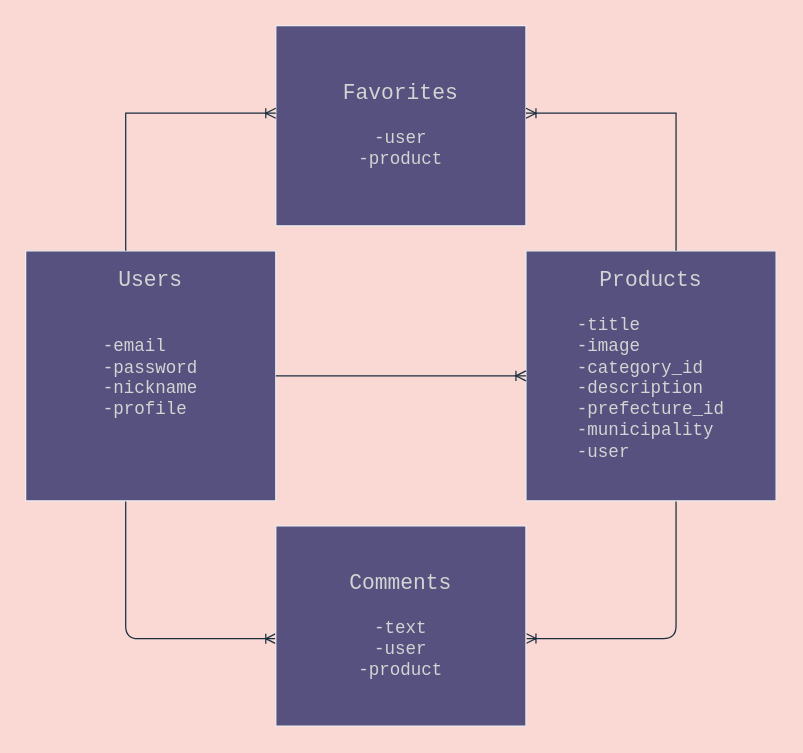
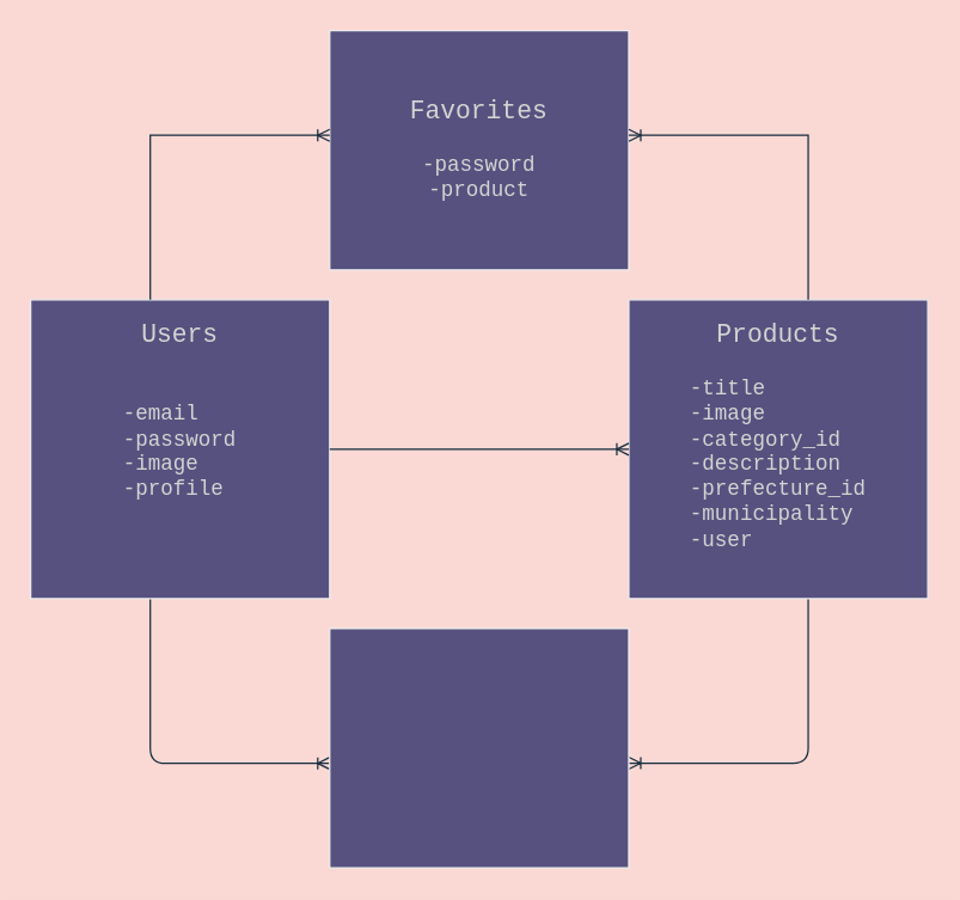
  <mxCell id="0" />
  <mxCell id="1" parent="0" />
  <mxCell id="2" style="edgeStyle=orthogonalEdgeStyle;curved=0;rounded=1;sketch=0;orthogonalLoop=1;jettySize=auto;html=1;strokeColor=#182E3E;endArrow=ERoneToMany;endFill=0;labelBackgroundColor=#FAD9D5;" parent="1" source="3" target="11" edge="1"><mxGeometry relative="1" as="geometry"><Array as="points"><mxPoint x="540" y="510" /></Array></mxGeometry></mxCell>
  <mxCell id="3" value="" style="shape=table;html=1;whiteSpace=wrap;startSize=0;container=1;collapsible=0;childLayout=tableLayout;fillColor=#56517E;strokeColor=#EEEEEE;fontColor=#FFFFFF;" parent="1" vertex="1"><mxGeometry x="420" y="200" width="200" height="200" as="geometry" /></mxCell>
  <mxCell id="4" value="" style="shape=partialRectangle;html=1;whiteSpace=wrap;collapsible=0;dropTarget=0;pointerEvents=0;fillColor=none;top=0;left=0;bottom=0;right=0;points=[[0,0.5],[1,0.5]];portConstraint=eastwest;strokeColor=#EEEEEE;fontColor=#FFFFFF;" parent="3" vertex="1"><mxGeometry width="200" height="200" as="geometry" /></mxCell>
  <mxCell id="5" value="&lt;div style=&quot;color: rgb(212 , 212 , 212) ; font-family: &amp;#34;menlo&amp;#34; , &amp;#34;monaco&amp;#34; , &amp;#34;courier new&amp;#34; , monospace ; font-style: normal ; font-weight: 400 ; letter-spacing: normal ; text-align: center ; text-indent: 0px ; text-transform: none ; word-spacing: 0px&quot;&gt;&lt;font style=&quot;font-size: 17px&quot;&gt;Products&lt;/font&gt;&lt;/div&gt;&lt;div style=&quot;color: rgb(212 , 212 , 212) ; font-family: &amp;#34;menlo&amp;#34; , &amp;#34;monaco&amp;#34; , &amp;#34;courier new&amp;#34; , monospace ; font-style: normal ; font-weight: 400 ; letter-spacing: normal ; text-align: center ; text-indent: 0px ; text-transform: none ; word-spacing: 0px ; font-size: 14px&quot;&gt;&lt;font style=&quot;font-size: 14px&quot;&gt;&lt;br&gt;&lt;/font&gt;&lt;/div&gt;&lt;div style=&quot;text-align: left ; color: rgb(212 , 212 , 212) ; font-family: &amp;#34;menlo&amp;#34; , &amp;#34;monaco&amp;#34; , &amp;#34;courier new&amp;#34; , monospace ; font-style: normal ; font-weight: 400 ; letter-spacing: normal ; text-indent: 0px ; text-transform: none ; word-spacing: 0px ; font-size: 14px&quot;&gt;&lt;font style=&quot;font-size: 14px&quot;&gt;-title&lt;/font&gt;&lt;/div&gt;&lt;div style=&quot;text-align: left ; color: rgb(212 , 212 , 212) ; font-family: &amp;#34;menlo&amp;#34; , &amp;#34;monaco&amp;#34; , &amp;#34;courier new&amp;#34; , monospace ; font-style: normal ; font-weight: 400 ; letter-spacing: normal ; text-indent: 0px ; text-transform: none ; word-spacing: 0px ; font-size: 14px&quot;&gt;&lt;font style=&quot;font-size: 14px&quot;&gt;-image&lt;/font&gt;&lt;/div&gt;&lt;div style=&quot;text-align: left ; color: rgb(212 , 212 , 212) ; font-family: &amp;#34;menlo&amp;#34; , &amp;#34;monaco&amp;#34; , &amp;#34;courier new&amp;#34; , monospace ; font-style: normal ; font-weight: 400 ; letter-spacing: normal ; text-indent: 0px ; text-transform: none ; word-spacing: 0px ; font-size: 14px&quot;&gt;&lt;font style=&quot;font-size: 14px&quot;&gt;-category_id&lt;/font&gt;&lt;/div&gt;&lt;div style=&quot;text-align: left ; color: rgb(212 , 212 , 212) ; font-family: &amp;#34;menlo&amp;#34; , &amp;#34;monaco&amp;#34; , &amp;#34;courier new&amp;#34; , monospace ; font-style: normal ; font-weight: 400 ; letter-spacing: normal ; text-indent: 0px ; text-transform: none ; word-spacing: 0px ; font-size: 14px&quot;&gt;&lt;font style=&quot;font-size: 14px&quot;&gt;-description&lt;/font&gt;&lt;/div&gt;&lt;div style=&quot;text-align: left ; color: rgb(212 , 212 , 212) ; font-family: &amp;#34;menlo&amp;#34; , &amp;#34;monaco&amp;#34; , &amp;#34;courier new&amp;#34; , monospace ; font-style: normal ; font-weight: 400 ; letter-spacing: normal ; text-indent: 0px ; text-transform: none ; word-spacing: 0px ; font-size: 14px&quot;&gt;&lt;font style=&quot;font-size: 14px&quot;&gt;-prefecture_id&lt;/font&gt;&lt;/div&gt;&lt;div style=&quot;text-align: left ; color: rgb(212 , 212 , 212) ; font-family: &amp;#34;menlo&amp;#34; , &amp;#34;monaco&amp;#34; , &amp;#34;courier new&amp;#34; , monospace ; font-style: normal ; font-weight: 400 ; letter-spacing: normal ; text-indent: 0px ; text-transform: none ; word-spacing: 0px ; font-size: 14px&quot;&gt;&lt;font style=&quot;font-size: 14px&quot;&gt;-municipality&lt;/font&gt;&lt;/div&gt;&lt;div style=&quot;text-align: left ; color: rgb(212 , 212 , 212) ; font-family: &amp;#34;menlo&amp;#34; , &amp;#34;monaco&amp;#34; , &amp;#34;courier new&amp;#34; , monospace ; font-style: normal ; font-weight: 400 ; letter-spacing: normal ; text-indent: 0px ; text-transform: none ; word-spacing: 0px ; font-size: 14px&quot;&gt;&lt;font style=&quot;font-size: 14px&quot;&gt;-user&lt;/font&gt;&lt;/div&gt;&lt;div style=&quot;text-align: left ; color: rgb(212 , 212 , 212) ; font-family: &amp;#34;menlo&amp;#34; , &amp;#34;monaco&amp;#34; , &amp;#34;courier new&amp;#34; , monospace ; font-style: normal ; font-weight: 400 ; letter-spacing: normal ; text-indent: 0px ; text-transform: none ; word-spacing: 0px ; font-size: 14px&quot;&gt;&lt;font style=&quot;font-size: 14px&quot;&gt;&lt;br&gt;&lt;/font&gt;&lt;/div&gt;" style="shape=partialRectangle;html=1;whiteSpace=wrap;connectable=0;overflow=hidden;fillColor=none;top=0;left=0;bottom=0;right=0;strokeColor=#EEEEEE;fontColor=#FFFFFF;" parent="4" vertex="1"><mxGeometry width="200" height="200" as="geometry" /></mxCell>
  <mxCell id="6" style="edgeStyle=orthogonalEdgeStyle;curved=0;rounded=1;sketch=0;orthogonalLoop=1;jettySize=auto;html=1;entryX=0;entryY=0.563;entryDx=0;entryDy=0;entryPerimeter=0;strokeColor=#182E3E;endArrow=ERoneToMany;endFill=0;labelBackgroundColor=#FAD9D5;" parent="1" source="7" target="11" edge="1"><mxGeometry relative="1" as="geometry"><Array as="points"><mxPoint x="100" y="510" /></Array></mxGeometry></mxCell>
  <mxCell id="7" value="" style="shape=table;html=1;whiteSpace=wrap;startSize=0;container=1;collapsible=0;childLayout=tableLayout;fillColor=#56517E;strokeColor=#EEEEEE;fontColor=#FFFFFF;" parent="1" vertex="1"><mxGeometry x="20" y="200" width="200" height="200" as="geometry" /></mxCell>
  <mxCell id="8" value="" style="shape=partialRectangle;html=1;whiteSpace=wrap;collapsible=0;dropTarget=0;pointerEvents=0;fillColor=none;top=0;left=0;bottom=0;right=0;points=[[0,0.5],[1,0.5]];portConstraint=eastwest;strokeColor=#EEEEEE;fontColor=#FFFFFF;" parent="7" vertex="1"><mxGeometry width="200" height="200" as="geometry" /></mxCell>
- <mxCell id="9" value="&lt;div style=&quot;color: rgb(212 , 212 , 212) ; font-family: &amp;#34;menlo&amp;#34; , &amp;#34;monaco&amp;#34; , &amp;#34;courier new&amp;#34; , monospace ; font-style: normal ; font-weight: 400 ; letter-spacing: normal ; text-align: center ; text-indent: 0px ; text-transform: none ; word-spacing: 0px&quot;&gt;&lt;span style=&quot;color: rgb(212 , 212 , 212)&quot;&gt;&lt;font style=&quot;font-size: 17px&quot;&gt;Users&lt;/font&gt;&lt;/span&gt;&lt;/div&gt;&lt;div style=&quot;color: rgb(212 , 212 , 212) ; font-family: &amp;#34;menlo&amp;#34; , &amp;#34;monaco&amp;#34; , &amp;#34;courier new&amp;#34; , monospace ; font-style: normal ; font-weight: 400 ; letter-spacing: normal ; text-align: center ; text-indent: 0px ; text-transform: none ; word-spacing: 0px ; font-size: 14px&quot;&gt;&lt;br&gt;&lt;/div&gt;&lt;div style=&quot;color: rgb(212 , 212 , 212) ; font-family: &amp;#34;menlo&amp;#34; , &amp;#34;monaco&amp;#34; , &amp;#34;courier new&amp;#34; , monospace ; font-style: normal ; font-weight: 400 ; letter-spacing: normal ; text-align: center ; text-indent: 0px ; text-transform: none ; word-spacing: 0px ; font-size: 14px&quot;&gt;&lt;br&gt;&lt;/div&gt;&lt;div style=&quot;text-align: left ; color: rgb(212 , 212 , 212) ; font-family: &amp;#34;menlo&amp;#34; , &amp;#34;monaco&amp;#34; , &amp;#34;courier new&amp;#34; , monospace ; font-style: normal ; font-weight: 400 ; letter-spacing: normal ; text-indent: 0px ; text-transform: none ; word-spacing: 0px ; font-size: 14px&quot;&gt;&lt;span style=&quot;color: rgb(212 , 212 , 212)&quot;&gt;&lt;font style=&quot;font-size: 14px&quot;&gt;-email&lt;/font&gt;&lt;/span&gt;&lt;/div&gt;&lt;div style=&quot;text-align: left ; color: rgb(212 , 212 , 212) ; font-family: &amp;#34;menlo&amp;#34; , &amp;#34;monaco&amp;#34; , &amp;#34;courier new&amp;#34; , monospace ; font-style: normal ; font-weight: 400 ; letter-spacing: normal ; text-indent: 0px ; text-transform: none ; word-spacing: 0px ; font-size: 14px&quot;&gt;&lt;font style=&quot;font-size: 14px&quot;&gt;-password&lt;/font&gt;&lt;/div&gt;&lt;div style=&quot;text-align: left ; color: rgb(212 , 212 , 212) ; font-family: &amp;#34;menlo&amp;#34; , &amp;#34;monaco&amp;#34; , &amp;#34;courier new&amp;#34; , monospace ; font-style: normal ; font-weight: 400 ; letter-spacing: normal ; text-indent: 0px ; text-transform: none ; word-spacing: 0px ; font-size: 14px&quot;&gt;&lt;font style=&quot;font-size: 14px&quot;&gt;-nickname&lt;/font&gt;&lt;/div&gt;&lt;div style=&quot;text-align: left ; color: rgb(212 , 212 , 212) ; font-family: &amp;#34;menlo&amp;#34; , &amp;#34;monaco&amp;#34; , &amp;#34;courier new&amp;#34; , monospace ; font-style: normal ; font-weight: 400 ; letter-spacing: normal ; text-indent: 0px ; text-transform: none ; word-spacing: 0px ; font-size: 14px&quot;&gt;&lt;font style=&quot;font-size: 14px&quot;&gt;-profile&lt;/font&gt;&lt;/div&gt;&lt;div style=&quot;text-align: left ; color: rgb(212 , 212 , 212) ; font-family: &amp;#34;menlo&amp;#34; , &amp;#34;monaco&amp;#34; , &amp;#34;courier new&amp;#34; , monospace ; font-style: normal ; font-weight: 400 ; letter-spacing: normal ; text-indent: 0px ; text-transform: none ; word-spacing: 0px ; font-size: 14px&quot;&gt;&lt;font style=&quot;font-size: 14px&quot;&gt;&lt;br&gt;&lt;/font&gt;&lt;/div&gt;&lt;div style=&quot;text-align: left ; color: rgb(212 , 212 , 212) ; font-family: &amp;#34;menlo&amp;#34; , &amp;#34;monaco&amp;#34; , &amp;#34;courier new&amp;#34; , monospace ; font-style: normal ; font-weight: 400 ; letter-spacing: normal ; text-indent: 0px ; text-transform: none ; word-spacing: 0px ; font-size: 14px&quot;&gt;&lt;font style=&quot;font-size: 14px&quot;&gt;&lt;br&gt;&lt;/font&gt;&lt;/div&gt;&lt;div style=&quot;text-align: left ; color: rgb(212 , 212 , 212) ; font-family: &amp;#34;menlo&amp;#34; , &amp;#34;monaco&amp;#34; , &amp;#34;courier new&amp;#34; , monospace ; font-style: normal ; font-weight: 400 ; letter-spacing: normal ; text-indent: 0px ; text-transform: none ; word-spacing: 0px ; font-size: 14px&quot;&gt;&lt;font style=&quot;font-size: 14px&quot;&gt;&lt;br&gt;&lt;/font&gt;&lt;/div&gt;" style="shape=partialRectangle;html=1;whiteSpace=wrap;connectable=0;overflow=hidden;fillColor=none;top=0;left=0;bottom=0;right=0;strokeColor=#EEEEEE;fontColor=#FFFFFF;" parent="8" vertex="1"><mxGeometry width="200" height="200" as="geometry" /></mxCell>
+ <mxCell id="9" value="&lt;div style=&quot;color: rgb(212 , 212 , 212) ; font-family: &amp;#34;menlo&amp;#34; , &amp;#34;monaco&amp;#34; , &amp;#34;courier new&amp;#34; , monospace ; font-style: normal ; font-weight: 400 ; letter-spacing: normal ; text-align: center ; text-indent: 0px ; text-transform: none ; word-spacing: 0px&quot;&gt;&lt;span style=&quot;color: rgb(212 , 212 , 212)&quot;&gt;&lt;font style=&quot;font-size: 17px&quot;&gt;Users&lt;/font&gt;&lt;/span&gt;&lt;/div&gt;&lt;div style=&quot;color: rgb(212 , 212 , 212) ; font-family: &amp;#34;menlo&amp;#34; , &amp;#34;monaco&amp;#34; , &amp;#34;courier new&amp;#34; , monospace ; font-style: normal ; font-weight: 400 ; letter-spacing: normal ; text-align: center ; text-indent: 0px ; text-transform: none ; word-spacing: 0px ; font-size: 14px&quot;&gt;&lt;br&gt;&lt;/div&gt;&lt;div style=&quot;color: rgb(212 , 212 , 212) ; font-family: &amp;#34;menlo&amp;#34; , &amp;#34;monaco&amp;#34; , &amp;#34;courier new&amp;#34; , monospace ; font-style: normal ; font-weight: 400 ; letter-spacing: normal ; text-align: center ; text-indent: 0px ; text-transform: none ; word-spacing: 0px ; font-size: 14px&quot;&gt;&lt;br&gt;&lt;/div&gt;&lt;div style=&quot;text-align: left ; color: rgb(212 , 212 , 212) ; font-family: &amp;#34;menlo&amp;#34; , &amp;#34;monaco&amp;#34; , &amp;#34;courier new&amp;#34; , monospace ; font-style: normal ; font-weight: 400 ; letter-spacing: normal ; text-indent: 0px ; text-transform: none ; word-spacing: 0px ; font-size: 14px&quot;&gt;&lt;span style=&quot;color: rgb(212 , 212 , 212)&quot;&gt;&lt;font style=&quot;font-size: 14px&quot;&gt;-email&lt;/font&gt;&lt;/span&gt;&lt;/div&gt;&lt;div style=&quot;text-align: left ; color: rgb(212 , 212 , 212) ; font-family: &amp;#34;menlo&amp;#34; , &amp;#34;monaco&amp;#34; , &amp;#34;courier new&amp;#34; , monospace ; font-style: normal ; font-weight: 400 ; letter-spacing: normal ; text-indent: 0px ; text-transform: none ; word-spacing: 0px ; font-size: 14px&quot;&gt;&lt;font style=&quot;font-size: 14px&quot;&gt;-password&lt;/font&gt;&lt;/div&gt;&lt;div style=&quot;text-align: left ; color: rgb(212 , 212 , 212) ; font-family: &amp;#34;menlo&amp;#34; , &amp;#34;monaco&amp;#34; , &amp;#34;courier new&amp;#34; , monospace ; font-style: normal ; font-weight: 400 ; letter-spacing: normal ; text-indent: 0px ; text-transform: none ; word-spacing: 0px ; font-size: 14px&quot;&gt;&lt;font style=&quot;font-size: 14px&quot;&gt;-image&lt;/font&gt;&lt;/div&gt;&lt;div style=&quot;text-align: left ; color: rgb(212 , 212 , 212) ; font-family: &amp;#34;menlo&amp;#34; , &amp;#34;monaco&amp;#34; , &amp;#34;courier new&amp;#34; , monospace ; font-style: normal ; font-weight: 400 ; letter-spacing: normal ; text-indent: 0px ; text-transform: none ; word-spacing: 0px ; font-size: 14px&quot;&gt;&lt;font style=&quot;font-size: 14px&quot;&gt;-profile&lt;/font&gt;&lt;/div&gt;&lt;div style=&quot;text-align: left ; color: rgb(212 , 212 , 212) ; font-family: &amp;#34;menlo&amp;#34; , &amp;#34;monaco&amp;#34; , &amp;#34;courier new&amp;#34; , monospace ; font-style: normal ; font-weight: 400 ; letter-spacing: normal ; text-indent: 0px ; text-transform: none ; word-spacing: 0px ; font-size: 14px&quot;&gt;&lt;font style=&quot;font-size: 14px&quot;&gt;&lt;br&gt;&lt;/font&gt;&lt;/div&gt;&lt;div style=&quot;text-align: left ; color: rgb(212 , 212 , 212) ; font-family: &amp;#34;menlo&amp;#34; , &amp;#34;monaco&amp;#34; , &amp;#34;courier new&amp;#34; , monospace ; font-style: normal ; font-weight: 400 ; letter-spacing: normal ; text-indent: 0px ; text-transform: none ; word-spacing: 0px ; font-size: 14px&quot;&gt;&lt;font style=&quot;font-size: 14px&quot;&gt;&lt;br&gt;&lt;/font&gt;&lt;/div&gt;&lt;div style=&quot;text-align: left ; color: rgb(212 , 212 , 212) ; font-family: &amp;#34;menlo&amp;#34; , &amp;#34;monaco&amp;#34; , &amp;#34;courier new&amp;#34; , monospace ; font-style: normal ; font-weight: 400 ; letter-spacing: normal ; text-indent: 0px ; text-transform: none ; word-spacing: 0px ; font-size: 14px&quot;&gt;&lt;font style=&quot;font-size: 14px&quot;&gt;&lt;br&gt;&lt;/font&gt;&lt;/div&gt;" style="shape=partialRectangle;html=1;whiteSpace=wrap;connectable=0;overflow=hidden;fillColor=none;top=0;left=0;bottom=0;right=0;strokeColor=#EEEEEE;fontColor=#FFFFFF;" parent="8" vertex="1"><mxGeometry width="200" height="200" as="geometry" /></mxCell>
  <mxCell id="10" value="" style="shape=table;html=1;whiteSpace=wrap;startSize=0;container=1;collapsible=0;childLayout=tableLayout;fillColor=#56517E;strokeColor=#EEEEEE;fontColor=#FFFFFF;" parent="1" vertex="1"><mxGeometry x="220" y="420" width="200" height="160" as="geometry" /></mxCell>
  <mxCell id="11" value="" style="shape=partialRectangle;html=1;whiteSpace=wrap;collapsible=0;dropTarget=0;pointerEvents=0;fillColor=none;top=0;left=0;bottom=0;right=0;points=[[0,0.5],[1,0.5]];portConstraint=eastwest;strokeColor=#EEEEEE;fontColor=#FFFFFF;" parent="10" vertex="1"><mxGeometry width="200" height="160" as="geometry" /></mxCell>
- <mxCell id="12" value="&lt;div style=&quot;color: rgb(212 , 212 , 212) ; font-family: &amp;#34;menlo&amp;#34; , &amp;#34;monaco&amp;#34; , &amp;#34;courier new&amp;#34; , monospace ; font-style: normal ; font-weight: 400 ; letter-spacing: normal ; text-align: center ; text-indent: 0px ; text-transform: none ; word-spacing: 0px&quot;&gt;&lt;span style=&quot;color: rgb(212 , 212 , 212)&quot;&gt;&lt;font style=&quot;font-size: 17px&quot;&gt;Comments&lt;/font&gt;&lt;/span&gt;&lt;/div&gt;&lt;div style=&quot;color: rgb(212 , 212 , 212) ; font-family: &amp;#34;menlo&amp;#34; , &amp;#34;monaco&amp;#34; , &amp;#34;courier new&amp;#34; , monospace ; font-style: normal ; font-weight: 400 ; letter-spacing: normal ; text-align: center ; text-indent: 0px ; text-transform: none ; word-spacing: 0px ; font-size: 14px&quot;&gt;&lt;span style=&quot;color: rgb(212 , 212 , 212)&quot;&gt;&lt;font style=&quot;font-size: 14px&quot;&gt;&lt;br&gt;&lt;/font&gt;&lt;/span&gt;&lt;/div&gt;&lt;div style=&quot;color: rgb(212 , 212 , 212) ; font-family: &amp;#34;menlo&amp;#34; , &amp;#34;monaco&amp;#34; , &amp;#34;courier new&amp;#34; , monospace ; font-style: normal ; font-weight: 400 ; letter-spacing: normal ; text-align: center ; text-indent: 0px ; text-transform: none ; word-spacing: 0px ; font-size: 14px&quot;&gt;&lt;span style=&quot;color: rgb(212 , 212 , 212)&quot;&gt;&lt;font style=&quot;font-size: 14px&quot;&gt;-text&lt;/font&gt;&lt;/span&gt;&lt;/div&gt;&lt;div style=&quot;color: rgb(212 , 212 , 212) ; font-family: &amp;#34;menlo&amp;#34; , &amp;#34;monaco&amp;#34; , &amp;#34;courier new&amp;#34; , monospace ; font-style: normal ; font-weight: 400 ; letter-spacing: normal ; text-align: center ; text-indent: 0px ; text-transform: none ; word-spacing: 0px ; font-size: 14px&quot;&gt;&lt;font style=&quot;font-size: 14px&quot;&gt;-user&lt;/font&gt;&lt;/div&gt;&lt;div style=&quot;color: rgb(212 , 212 , 212) ; font-family: &amp;#34;menlo&amp;#34; , &amp;#34;monaco&amp;#34; , &amp;#34;courier new&amp;#34; , monospace ; font-style: normal ; font-weight: 400 ; letter-spacing: normal ; text-align: center ; text-indent: 0px ; text-transform: none ; word-spacing: 0px ; font-size: 14px&quot;&gt;&lt;span&gt;-product&lt;/span&gt;&lt;/div&gt;" style="shape=partialRectangle;html=1;whiteSpace=wrap;connectable=0;overflow=hidden;fillColor=none;top=0;left=0;bottom=0;right=0;strokeColor=#EEEEEE;fontColor=#FFFFFF;" parent="11" vertex="1"><mxGeometry width="200" height="160" as="geometry" /></mxCell>
  <mxCell id="13" style="edgeStyle=orthogonalEdgeStyle;curved=0;rounded=1;sketch=0;orthogonalLoop=1;jettySize=auto;html=1;strokeColor=#182E3E;endArrow=ERoneToMany;endFill=0;labelBackgroundColor=#FAD9D5;" parent="1" source="8" target="4" edge="1"><mxGeometry relative="1" as="geometry" /></mxCell>
  <mxCell id="14" value="" style="shape=table;html=1;whiteSpace=wrap;startSize=0;container=1;collapsible=0;childLayout=tableLayout;fillColor=#56517E;strokeColor=#EEEEEE;fontColor=#FFFFFF;" parent="1" vertex="1"><mxGeometry x="220" y="20" width="200" height="160" as="geometry" /></mxCell>
  <mxCell id="15" value="" style="shape=partialRectangle;html=1;whiteSpace=wrap;collapsible=0;dropTarget=0;pointerEvents=0;fillColor=none;top=0;left=0;bottom=0;right=0;points=[[0,0.5],[1,0.5]];portConstraint=eastwest;strokeColor=#EEEEEE;fontColor=#FFFFFF;" parent="14" vertex="1"><mxGeometry width="200" height="160" as="geometry" /></mxCell>
- <mxCell id="16" value="&lt;div style=&quot;color: rgb(212 , 212 , 212) ; font-family: &amp;#34;menlo&amp;#34; , &amp;#34;monaco&amp;#34; , &amp;#34;courier new&amp;#34; , monospace ; font-style: normal ; font-weight: 400 ; letter-spacing: normal ; text-align: center ; text-indent: 0px ; text-transform: none ; word-spacing: 0px&quot;&gt;&lt;span style=&quot;color: rgb(212 , 212 , 212)&quot;&gt;&lt;font style=&quot;font-size: 17px&quot;&gt;Favorites&lt;/font&gt;&lt;/span&gt;&lt;/div&gt;&lt;div style=&quot;color: rgb(212 , 212 , 212) ; font-family: &amp;#34;menlo&amp;#34; , &amp;#34;monaco&amp;#34; , &amp;#34;courier new&amp;#34; , monospace ; font-style: normal ; font-weight: 400 ; letter-spacing: normal ; text-align: center ; text-indent: 0px ; text-transform: none ; word-spacing: 0px ; font-size: 14px&quot;&gt;&lt;br&gt;&lt;/div&gt;&lt;div style=&quot;color: rgb(212 , 212 , 212) ; font-family: &amp;#34;menlo&amp;#34; , &amp;#34;monaco&amp;#34; , &amp;#34;courier new&amp;#34; , monospace ; font-style: normal ; font-weight: 400 ; letter-spacing: normal ; text-align: center ; text-indent: 0px ; text-transform: none ; word-spacing: 0px ; font-size: 14px&quot;&gt;&lt;font style=&quot;font-size: 14px&quot;&gt;-user&lt;/font&gt;&lt;/div&gt;&lt;div style=&quot;color: rgb(212 , 212 , 212) ; font-family: &amp;#34;menlo&amp;#34; , &amp;#34;monaco&amp;#34; , &amp;#34;courier new&amp;#34; , monospace ; font-style: normal ; font-weight: 400 ; letter-spacing: normal ; text-align: center ; text-indent: 0px ; text-transform: none ; word-spacing: 0px ; font-size: 14px&quot;&gt;&lt;span&gt;-product&lt;/span&gt;&lt;/div&gt;" style="shape=partialRectangle;html=1;whiteSpace=wrap;connectable=0;overflow=hidden;fillColor=none;top=0;left=0;bottom=0;right=0;strokeColor=#EEEEEE;fontColor=#FFFFFF;" parent="15" vertex="1"><mxGeometry width="200" height="160" as="geometry" /></mxCell>
+ <mxCell id="16" value="&lt;div style=&quot;color: rgb(212 , 212 , 212) ; font-family: &amp;#34;menlo&amp;#34; , &amp;#34;monaco&amp;#34; , &amp;#34;courier new&amp;#34; , monospace ; font-style: normal ; font-weight: 400 ; letter-spacing: normal ; text-align: center ; text-indent: 0px ; text-transform: none ; word-spacing: 0px&quot;&gt;&lt;span style=&quot;color: rgb(212 , 212 , 212)&quot;&gt;&lt;font style=&quot;font-size: 17px&quot;&gt;Favorites&lt;/font&gt;&lt;/span&gt;&lt;/div&gt;&lt;div style=&quot;color: rgb(212 , 212 , 212) ; font-family: &amp;#34;menlo&amp;#34; , &amp;#34;monaco&amp;#34; , &amp;#34;courier new&amp;#34; , monospace ; font-style: normal ; font-weight: 400 ; letter-spacing: normal ; text-align: center ; text-indent: 0px ; text-transform: none ; word-spacing: 0px ; font-size: 14px&quot;&gt;&lt;br&gt;&lt;/div&gt;&lt;div style=&quot;color: rgb(212 , 212 , 212) ; font-family: &amp;#34;menlo&amp;#34; , &amp;#34;monaco&amp;#34; , &amp;#34;courier new&amp;#34; , monospace ; font-style: normal ; font-weight: 400 ; letter-spacing: normal ; text-align: center ; text-indent: 0px ; text-transform: none ; word-spacing: 0px ; font-size: 14px&quot;&gt;&lt;font style=&quot;font-size: 14px&quot;&gt;-password&lt;/font&gt;&lt;/div&gt;&lt;div style=&quot;color: rgb(212 , 212 , 212) ; font-family: &amp;#34;menlo&amp;#34; , &amp;#34;monaco&amp;#34; , &amp;#34;courier new&amp;#34; , monospace ; font-style: normal ; font-weight: 400 ; letter-spacing: normal ; text-align: center ; text-indent: 0px ; text-transform: none ; word-spacing: 0px ; font-size: 14px&quot;&gt;&lt;span&gt;-product&lt;/span&gt;&lt;/div&gt;" style="shape=partialRectangle;html=1;whiteSpace=wrap;connectable=0;overflow=hidden;fillColor=none;top=0;left=0;bottom=0;right=0;strokeColor=#EEEEEE;fontColor=#FFFFFF;" parent="15" vertex="1"><mxGeometry width="200" height="160" as="geometry" /></mxCell>
  <mxCell id="17" style="edgeStyle=orthogonalEdgeStyle;rounded=0;orthogonalLoop=1;jettySize=auto;html=1;strokeColor=#182E3E;labelBackgroundColor=#FAD9D5;endArrow=ERoneToMany;endFill=0;" parent="1" target="15" edge="1"><mxGeometry relative="1" as="geometry"><mxPoint x="430" as="targetPoint" y="40" /><mxPoint x="540" y="200" as="sourcePoint" /><Array as="points"><mxPoint x="540" y="90" /></Array></mxGeometry></mxCell>
  <mxCell id="18" style="edgeStyle=orthogonalEdgeStyle;rounded=0;orthogonalLoop=1;jettySize=auto;html=1;strokeColor=#182E3E;labelBackgroundColor=#FAD9D5;endArrow=ERoneToMany;endFill=0;exitX=0.4;exitY=0;exitDx=0;exitDy=0;exitPerimeter=0;" parent="1" source="8" target="15" edge="1"><mxGeometry relative="1" as="geometry"><mxPoint x="130" as="targetPoint" y="40" /><mxPoint x="200" y="180" as="sourcePoint" /><Array as="points"><mxPoint x="100" y="90" /></Array></mxGeometry></mxCell>
